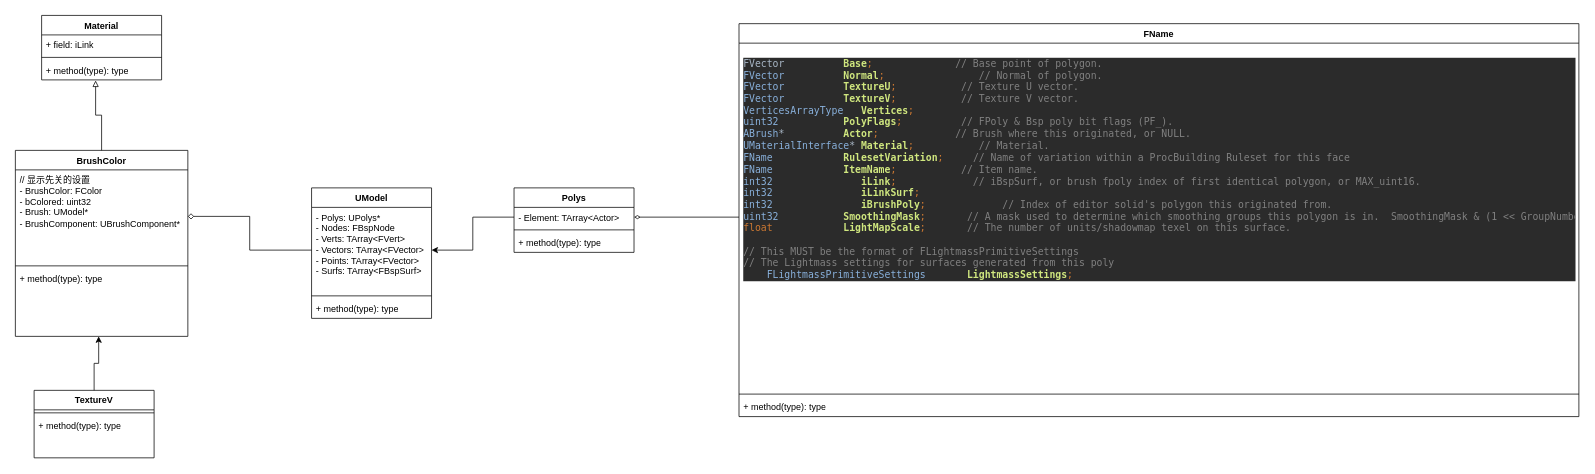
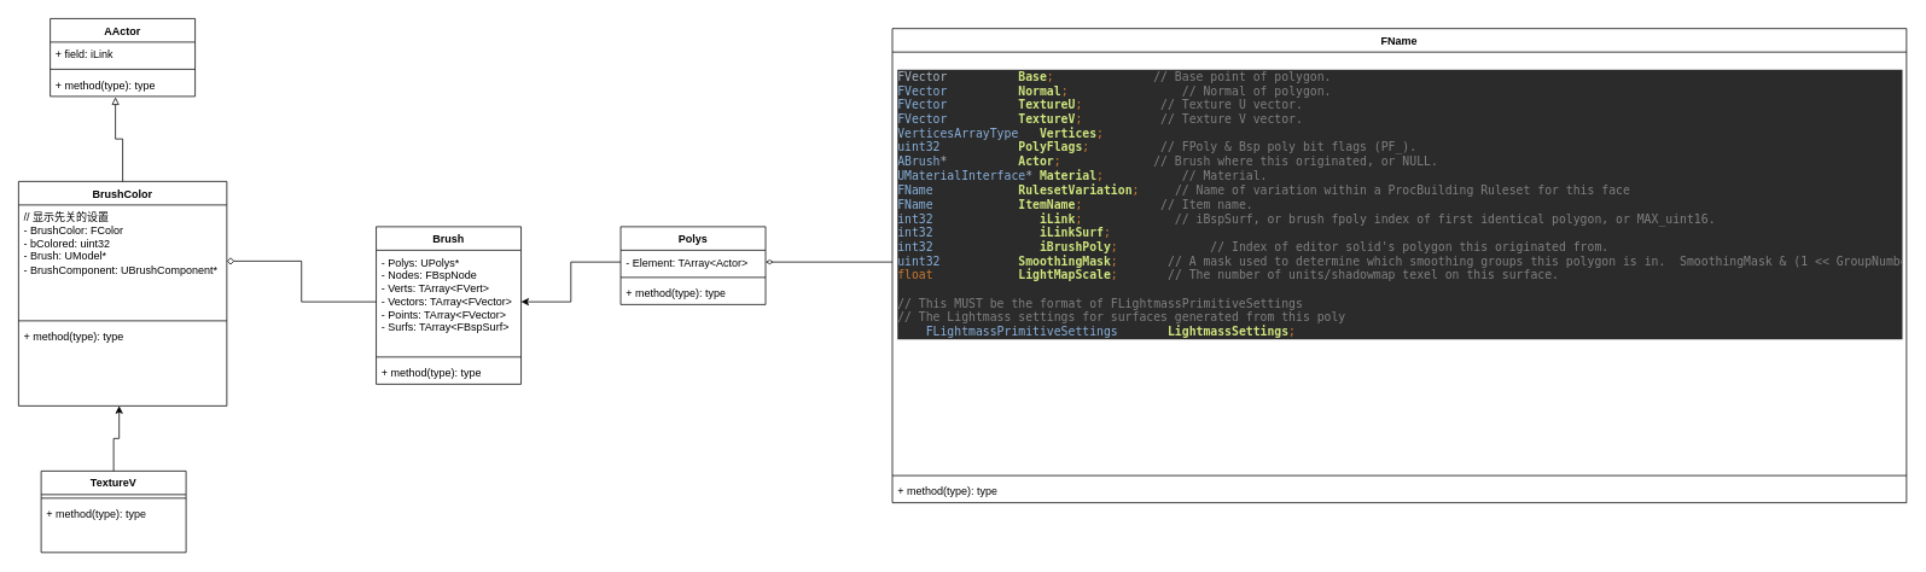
  <mxCell id="0" />
  <mxCell id="1" parent="0" />
  <mxCell id="2" value="TextureV" style="swimlane;fontStyle=1;align=center;verticalAlign=top;childLayout=stackLayout;horizontal=1;startSize=26;horizontalStack=0;resizeParent=1;resizeParentMax=0;resizeLast=0;collapsible=1;marginBottom=0;whiteSpace=wrap;html=1;" parent="1" vertex="1"><mxGeometry x="45" y="520" width="160" height="90" as="geometry"><mxRectangle x="230" y="410" width="90" height="30" as="alternateBounds" /></mxGeometry></mxCell>
  <mxCell id="3" value="" style="line;strokeWidth=1;fillColor=none;align=left;verticalAlign=middle;spacingTop=-1;spacingLeft=3;spacingRight=3;rotatable=0;labelPosition=right;points=[];portConstraint=eastwest;strokeColor=inherit;" parent="2" vertex="1"><mxGeometry y="26" width="160" height="8" as="geometry" /></mxCell>
  <mxCell id="4" value="+ method(type): type" style="text;strokeColor=none;fillColor=none;align=left;verticalAlign=top;spacingLeft=4;spacingRight=4;overflow=hidden;rotatable=0;points=[[0,0.5],[1,0.5]];portConstraint=eastwest;whiteSpace=wrap;html=1;" parent="2" vertex="1"><mxGeometry y="34" width="160" height="56" as="geometry" /></mxCell>
  <mxCell id="5" value="BrushColor" style="swimlane;fontStyle=1;align=center;verticalAlign=top;childLayout=stackLayout;horizontal=1;startSize=26;horizontalStack=0;resizeParent=1;resizeParentMax=0;resizeLast=0;collapsible=1;marginBottom=0;whiteSpace=wrap;html=1;" parent="1" vertex="1"><mxGeometry x="20" y="200" width="230" height="248" as="geometry" /></mxCell>
  <mxCell id="6" value="// 显示先关的设置&lt;br&gt;- BrushColor: FColor&lt;br&gt;- bColored: uint32&lt;br&gt;- Brush: UModel*&lt;br&gt;- BrushComponent: UBrushComponent*" style="text;strokeColor=none;fillColor=none;align=left;verticalAlign=top;spacingLeft=4;spacingRight=4;overflow=hidden;rotatable=0;points=[[0,0.5],[1,0.5]];portConstraint=eastwest;whiteSpace=wrap;html=1;" parent="5" vertex="1"><mxGeometry y="26" width="230" height="124" as="geometry" /></mxCell>
  <mxCell id="7" value="" style="line;strokeWidth=1;fillColor=none;align=left;verticalAlign=middle;spacingTop=-1;spacingLeft=3;spacingRight=3;rotatable=0;labelPosition=right;points=[];portConstraint=eastwest;strokeColor=inherit;" parent="5" vertex="1"><mxGeometry y="150" width="230" height="8" as="geometry" /></mxCell>
  <mxCell id="8" value="+ method(type): type" style="text;strokeColor=none;fillColor=none;align=left;verticalAlign=top;spacingLeft=4;spacingRight=4;overflow=hidden;rotatable=0;points=[[0,0.5],[1,0.5]];portConstraint=eastwest;whiteSpace=wrap;html=1;" parent="5" vertex="1"><mxGeometry y="158" width="230" height="90" as="geometry" /></mxCell>
- <mxCell id="9" value="Material" style="swimlane;fontStyle=1;align=center;verticalAlign=top;childLayout=stackLayout;horizontal=1;startSize=26;horizontalStack=0;resizeParent=1;resizeParentMax=0;resizeLast=0;collapsible=1;marginBottom=0;whiteSpace=wrap;html=1;" parent="1" vertex="1"><mxGeometry x="55" y="20" width="160" height="86" as="geometry" /></mxCell>
+ <mxCell id="9" value="AActor" style="swimlane;fontStyle=1;align=center;verticalAlign=top;childLayout=stackLayout;horizontal=1;startSize=26;horizontalStack=0;resizeParent=1;resizeParentMax=0;resizeLast=0;collapsible=1;marginBottom=0;whiteSpace=wrap;html=1;" parent="1" vertex="1"><mxGeometry x="55" y="20" width="160" height="86" as="geometry" /></mxCell>
  <mxCell id="10" value="+ field: iLink" style="text;strokeColor=none;fillColor=none;align=left;verticalAlign=top;spacingLeft=4;spacingRight=4;overflow=hidden;rotatable=0;points=[[0,0.5],[1,0.5]];portConstraint=eastwest;whiteSpace=wrap;html=1;" parent="9" vertex="1"><mxGeometry y="26" width="160" height="26" as="geometry" /></mxCell>
  <mxCell id="11" value="" style="line;strokeWidth=1;fillColor=none;align=left;verticalAlign=middle;spacingTop=-1;spacingLeft=3;spacingRight=3;rotatable=0;labelPosition=right;points=[];portConstraint=eastwest;strokeColor=inherit;" parent="9" vertex="1"><mxGeometry y="52" width="160" height="8" as="geometry" /></mxCell>
  <mxCell id="12" value="+ method(type): type" style="text;strokeColor=none;fillColor=none;align=left;verticalAlign=top;spacingLeft=4;spacingRight=4;overflow=hidden;rotatable=0;points=[[0,0.5],[1,0.5]];portConstraint=eastwest;whiteSpace=wrap;html=1;" parent="9" vertex="1"><mxGeometry y="60" width="160" height="26" as="geometry" /></mxCell>
  <mxCell id="13" style="edgeStyle=orthogonalEdgeStyle;rounded=0;orthogonalLoop=1;jettySize=auto;html=1;entryX=0.45;entryY=1.031;entryDx=0;entryDy=0;entryPerimeter=0;endArrow=block;endFill=0;" parent="1" source="5" target="12" edge="1"><mxGeometry relative="1" as="geometry" /></mxCell>
  <mxCell id="14" style="edgeStyle=orthogonalEdgeStyle;rounded=0;orthogonalLoop=1;jettySize=auto;html=1;entryX=0.483;entryY=1;entryDx=0;entryDy=0;entryPerimeter=0;" parent="1" source="2" target="8" edge="1"><mxGeometry relative="1" as="geometry" /></mxCell>
- <mxCell id="15" value="UModel" style="swimlane;fontStyle=1;align=center;verticalAlign=top;childLayout=stackLayout;horizontal=1;startSize=26;horizontalStack=0;resizeParent=1;resizeParentMax=0;resizeLast=0;collapsible=1;marginBottom=0;whiteSpace=wrap;html=1;" parent="1" vertex="1"><mxGeometry x="415" y="250" width="160" height="174" as="geometry" /></mxCell>
+ <mxCell id="15" value="Brush" style="swimlane;fontStyle=1;align=center;verticalAlign=top;childLayout=stackLayout;horizontal=1;startSize=26;horizontalStack=0;resizeParent=1;resizeParentMax=0;resizeLast=0;collapsible=1;marginBottom=0;whiteSpace=wrap;html=1;" parent="1" vertex="1"><mxGeometry x="415" y="250" width="160" height="174" as="geometry" /></mxCell>
  <mxCell id="16" value="- Polys: UPolys*&lt;br&gt;- Nodes: FBspNode&lt;br&gt;- Verts: TArray&amp;lt;FVert&amp;gt;&lt;br&gt;- Vectors: TArray&amp;lt;FVector&amp;gt;&lt;br&gt;- Points: TArray&amp;lt;FVector&amp;gt;&lt;br&gt;- Surfs: TArray&amp;lt;FBspSurf&amp;gt;" style="text;strokeColor=none;fillColor=none;align=left;verticalAlign=top;spacingLeft=4;spacingRight=4;overflow=hidden;rotatable=0;points=[[0,0.5],[1,0.5]];portConstraint=eastwest;whiteSpace=wrap;html=1;" parent="15" vertex="1"><mxGeometry y="26" width="160" height="114" as="geometry" /></mxCell>
  <mxCell id="17" value="" style="line;strokeWidth=1;fillColor=none;align=left;verticalAlign=middle;spacingTop=-1;spacingLeft=3;spacingRight=3;rotatable=0;labelPosition=right;points=[];portConstraint=eastwest;strokeColor=inherit;" parent="15" vertex="1"><mxGeometry y="140" width="160" height="8" as="geometry" /></mxCell>
  <mxCell id="18" value="+ method(type): type" style="text;strokeColor=none;fillColor=none;align=left;verticalAlign=top;spacingLeft=4;spacingRight=4;overflow=hidden;rotatable=0;points=[[0,0.5],[1,0.5]];portConstraint=eastwest;whiteSpace=wrap;html=1;" parent="15" vertex="1"><mxGeometry y="148" width="160" height="26" as="geometry" /></mxCell>
  <mxCell id="19" style="edgeStyle=orthogonalEdgeStyle;rounded=0;orthogonalLoop=1;jettySize=auto;html=1;entryX=1;entryY=0.5;entryDx=0;entryDy=0;endArrow=diamond;endFill=0;" parent="1" source="16" target="6" edge="1"><mxGeometry relative="1" as="geometry" /></mxCell>
  <mxCell id="20" value="Polys" style="swimlane;fontStyle=1;align=center;verticalAlign=top;childLayout=stackLayout;horizontal=1;startSize=26;horizontalStack=0;resizeParent=1;resizeParentMax=0;resizeLast=0;collapsible=1;marginBottom=0;whiteSpace=wrap;html=1;" parent="1" vertex="1"><mxGeometry x="685" y="250" width="160" height="86" as="geometry" /></mxCell>
  <mxCell id="21" value="- Element: TArray&amp;lt;Actor&amp;gt;" style="text;strokeColor=none;fillColor=none;align=left;verticalAlign=top;spacingLeft=4;spacingRight=4;overflow=hidden;rotatable=0;points=[[0,0.5],[1,0.5]];portConstraint=eastwest;whiteSpace=wrap;html=1;" parent="20" vertex="1"><mxGeometry y="26" width="160" height="26" as="geometry" /></mxCell>
  <mxCell id="22" value="" style="line;strokeWidth=1;fillColor=none;align=left;verticalAlign=middle;spacingTop=-1;spacingLeft=3;spacingRight=3;rotatable=0;labelPosition=right;points=[];portConstraint=eastwest;strokeColor=inherit;" parent="20" vertex="1"><mxGeometry y="52" width="160" height="8" as="geometry" /></mxCell>
  <mxCell id="23" value="+ method(type): type" style="text;strokeColor=none;fillColor=none;align=left;verticalAlign=top;spacingLeft=4;spacingRight=4;overflow=hidden;rotatable=0;points=[[0,0.5],[1,0.5]];portConstraint=eastwest;whiteSpace=wrap;html=1;" parent="20" vertex="1"><mxGeometry y="60" width="160" height="26" as="geometry" /></mxCell>
  <mxCell id="24" style="edgeStyle=orthogonalEdgeStyle;rounded=0;orthogonalLoop=1;jettySize=auto;html=1;entryX=1;entryY=0.5;entryDx=0;entryDy=0;" parent="1" source="21" target="16" edge="1"><mxGeometry relative="1" as="geometry" /></mxCell>
  <mxCell id="25" value="FName" style="swimlane;fontStyle=1;align=center;verticalAlign=top;childLayout=stackLayout;horizontal=1;startSize=26;horizontalStack=0;resizeParent=1;resizeParentMax=0;resizeLast=0;collapsible=1;marginBottom=0;whiteSpace=wrap;html=1;" parent="1" vertex="1"><mxGeometry x="985" y="31" width="1120" height="524" as="geometry" /></mxCell>
  <mxCell id="26" value="&lt;div style=&quot;background-color:#2b2b2b;color:#a9b7c6&quot;&gt;&lt;pre style=&quot;font-family:'JetBrains Mono',monospace;font-size:9.8pt;&quot;&gt;FVector          &lt;span style=&quot;color:#d0e77f;font-weight:bold;&quot;&gt;Base&lt;/span&gt;&lt;span style=&quot;color:#cc7832;&quot;&gt;;              &lt;/span&gt;&lt;span style=&quot;color:#808080;&quot;&gt;// Base point of polygon.&lt;br&gt;&lt;/span&gt;&lt;span style=&quot;color:#89b1dc;&quot;&gt;FVector          &lt;/span&gt;&lt;span style=&quot;color:#d0e77f;font-weight:bold;&quot;&gt;Normal&lt;/span&gt;&lt;span style=&quot;color:#cc7832;&quot;&gt;;                &lt;/span&gt;&lt;span style=&quot;color:#808080;&quot;&gt;// Normal of polygon.&lt;br&gt;&lt;/span&gt;&lt;span style=&quot;color:#89b1dc;&quot;&gt;FVector          &lt;/span&gt;&lt;span style=&quot;color:#d0e77f;font-weight:bold;&quot;&gt;TextureU&lt;/span&gt;&lt;span style=&quot;color:#cc7832;&quot;&gt;;           &lt;/span&gt;&lt;span style=&quot;color:#808080;&quot;&gt;// Texture U vector.&lt;br&gt;&lt;/span&gt;&lt;span style=&quot;color:#89b1dc;&quot;&gt;FVector          &lt;/span&gt;&lt;span style=&quot;color:#d0e77f;font-weight:bold;&quot;&gt;TextureV&lt;/span&gt;&lt;span style=&quot;color:#cc7832;&quot;&gt;;           &lt;/span&gt;&lt;span style=&quot;color:#808080;&quot;&gt;// Texture V vector.&lt;br&gt;&lt;/span&gt;&lt;span style=&quot;color:#89b1dc;&quot;&gt;VerticesArrayType   &lt;/span&gt;&lt;span style=&quot;color:#d0e77f;font-weight:bold;&quot;&gt;Vertices&lt;/span&gt;&lt;span style=&quot;color:#cc7832;&quot;&gt;;&lt;br&gt;&lt;/span&gt;&lt;span style=&quot;color:#89b1dc;&quot;&gt;uint32           &lt;/span&gt;&lt;span style=&quot;color:#d0e77f;font-weight:bold;&quot;&gt;PolyFlags&lt;/span&gt;&lt;span style=&quot;color:#cc7832;&quot;&gt;;          &lt;/span&gt;&lt;span style=&quot;color:#808080;&quot;&gt;// FPoly &amp;amp; Bsp poly bit flags (PF_).&lt;br&gt;&lt;/span&gt;&lt;span style=&quot;color:#89b1dc;&quot;&gt;ABrush&lt;/span&gt;*          &lt;span style=&quot;color:#d0e77f;font-weight:bold;&quot;&gt;Actor&lt;/span&gt;&lt;span style=&quot;color:#cc7832;&quot;&gt;;             &lt;/span&gt;&lt;span style=&quot;color:#808080;&quot;&gt;// Brush where this originated, or NULL.&lt;br&gt;&lt;/span&gt;&lt;span style=&quot;color:#89b1dc;&quot;&gt;UMaterialInterface&lt;/span&gt;* &lt;span style=&quot;color:#d0e77f;font-weight:bold;&quot;&gt;Material&lt;/span&gt;&lt;span style=&quot;color:#cc7832;&quot;&gt;;           &lt;/span&gt;&lt;span style=&quot;color:#808080;&quot;&gt;// Material.&lt;br&gt;&lt;/span&gt;&lt;span style=&quot;color:#89b1dc;&quot;&gt;FName            &lt;/span&gt;&lt;span style=&quot;color:#d0e77f;font-weight:bold;&quot;&gt;RulesetVariation&lt;/span&gt;&lt;span style=&quot;color:#cc7832;&quot;&gt;;     &lt;/span&gt;&lt;span style=&quot;color:#808080;&quot;&gt;// Name of variation within a ProcBuilding Ruleset for this face&lt;br&gt;&lt;/span&gt;&lt;span style=&quot;color:#89b1dc;&quot;&gt;FName            &lt;/span&gt;&lt;span style=&quot;color:#d0e77f;font-weight:bold;&quot;&gt;ItemName&lt;/span&gt;&lt;span style=&quot;color:#cc7832;&quot;&gt;;           &lt;/span&gt;&lt;span style=&quot;color:#808080;&quot;&gt;// Item name.&lt;br&gt;&lt;/span&gt;&lt;span style=&quot;color:#89b1dc;&quot;&gt;int32               &lt;/span&gt;&lt;span style=&quot;color:#d0e77f;font-weight:bold;&quot;&gt;iLink&lt;/span&gt;&lt;span style=&quot;color:#cc7832;&quot;&gt;;             &lt;/span&gt;&lt;span style=&quot;color:#808080;&quot;&gt;// iBspSurf, or brush fpoly index of first identical polygon, or MAX_uint16.&lt;br&gt;&lt;/span&gt;&lt;span style=&quot;color:#89b1dc;&quot;&gt;int32               &lt;/span&gt;&lt;span style=&quot;color:#d0e77f;font-weight:bold;&quot;&gt;iLinkSurf&lt;/span&gt;&lt;span style=&quot;color:#cc7832;&quot;&gt;;&lt;br&gt;&lt;/span&gt;&lt;span style=&quot;color:#89b1dc;&quot;&gt;int32               &lt;/span&gt;&lt;span style=&quot;color:#d0e77f;font-weight:bold;&quot;&gt;iBrushPoly&lt;/span&gt;&lt;span style=&quot;color:#cc7832;&quot;&gt;;             &lt;/span&gt;&lt;span style=&quot;color:#808080;&quot;&gt;// Index of editor solid's polygon this originated from.&lt;br&gt;&lt;/span&gt;&lt;span style=&quot;color:#89b1dc;&quot;&gt;uint32           &lt;/span&gt;&lt;span style=&quot;color:#d0e77f;font-weight:bold;&quot;&gt;SmoothingMask&lt;/span&gt;&lt;span style=&quot;color:#cc7832;&quot;&gt;;       &lt;/span&gt;&lt;span style=&quot;color:#808080;&quot;&gt;// A mask used to determine which smoothing groups this polygon is in.  SmoothingMask &amp;amp; (1 &amp;lt;&amp;lt; GroupNumber)&lt;br&gt;&lt;/span&gt;&lt;span style=&quot;color:#cc7832;&quot;&gt;float            &lt;/span&gt;&lt;span style=&quot;color:#d0e77f;font-weight:bold;&quot;&gt;LightMapScale&lt;/span&gt;&lt;span style=&quot;color:#cc7832;&quot;&gt;;       &lt;/span&gt;&lt;span style=&quot;color:#808080;&quot;&gt;// The number of units/shadowmap texel on this surface.&lt;br&gt;&lt;/span&gt;&lt;span style=&quot;color:#808080;&quot;&gt;&lt;br&gt;&lt;/span&gt;&lt;span style=&quot;color:#808080;&quot;&gt;// This MUST be the format of FLightmassPrimitiveSettings&lt;br&gt;&lt;/span&gt;&lt;span style=&quot;color:#808080;&quot;&gt;// The Lightmass settings for surfaces generated from this poly&lt;br&gt;&lt;/span&gt;&lt;span style=&quot;color:#808080;&quot;&gt;    &lt;/span&gt;&lt;span style=&quot;color:#89b1dc;&quot;&gt;FLightmassPrimitiveSettings       &lt;/span&gt;&lt;span style=&quot;color:#d0e77f;font-weight:bold;&quot;&gt;LightmassSettings&lt;/span&gt;&lt;span style=&quot;color:#cc7832;&quot;&gt;;&lt;/span&gt;&lt;/pre&gt;&lt;/div&gt;" style="text;strokeColor=none;fillColor=none;align=left;verticalAlign=top;spacingLeft=4;spacingRight=4;overflow=hidden;rotatable=0;points=[[0,0.5],[1,0.5]];portConstraint=eastwest;whiteSpace=wrap;html=1;" parent="25" vertex="1"><mxGeometry y="26" width="1120" height="464" as="geometry" /></mxCell>
  <mxCell id="27" value="" style="line;strokeWidth=1;fillColor=none;align=left;verticalAlign=middle;spacingTop=-1;spacingLeft=3;spacingRight=3;rotatable=0;labelPosition=right;points=[];portConstraint=eastwest;strokeColor=inherit;" parent="25" vertex="1"><mxGeometry y="490" width="1120" height="8" as="geometry" /></mxCell>
  <mxCell id="28" value="+ method(type): type" style="text;strokeColor=none;fillColor=none;align=left;verticalAlign=top;spacingLeft=4;spacingRight=4;overflow=hidden;rotatable=0;points=[[0,0.5],[1,0.5]];portConstraint=eastwest;whiteSpace=wrap;html=1;" parent="25" vertex="1"><mxGeometry y="498" width="1120" height="26" as="geometry" /></mxCell>
  <mxCell id="29" style="edgeStyle=orthogonalEdgeStyle;rounded=0;orthogonalLoop=1;jettySize=auto;html=1;entryX=1;entryY=0.5;entryDx=0;entryDy=0;endArrow=diamondThin;endFill=0;" parent="1" source="26" target="21" edge="1"><mxGeometry relative="1" as="geometry" /></mxCell>
